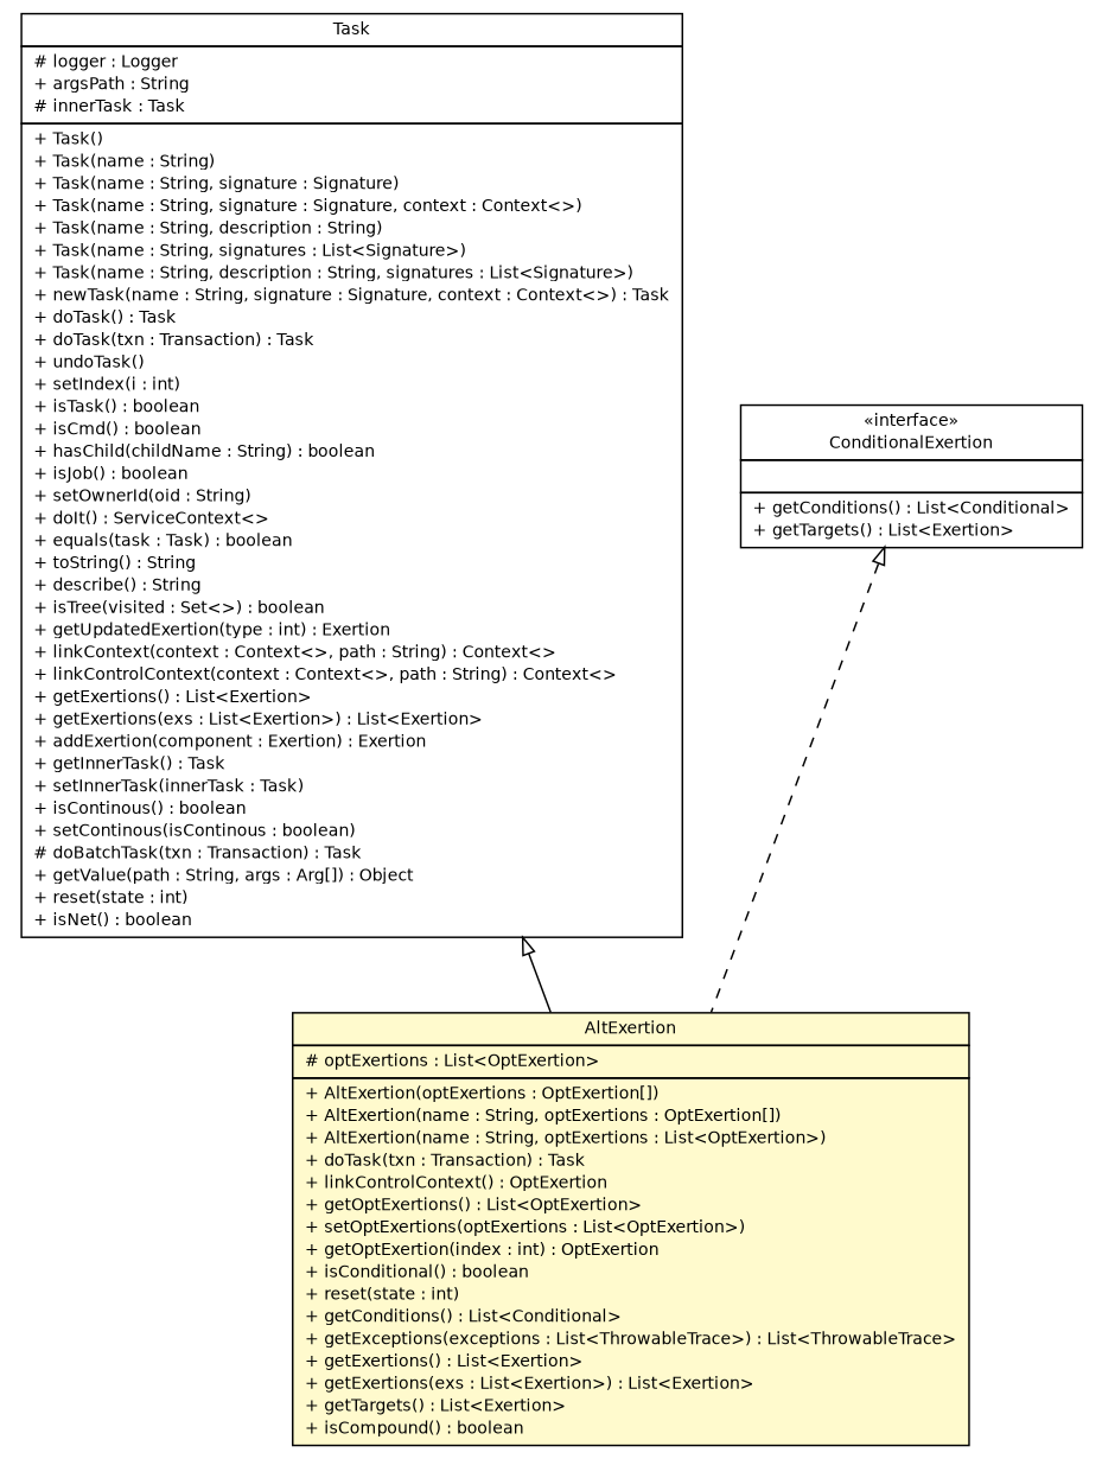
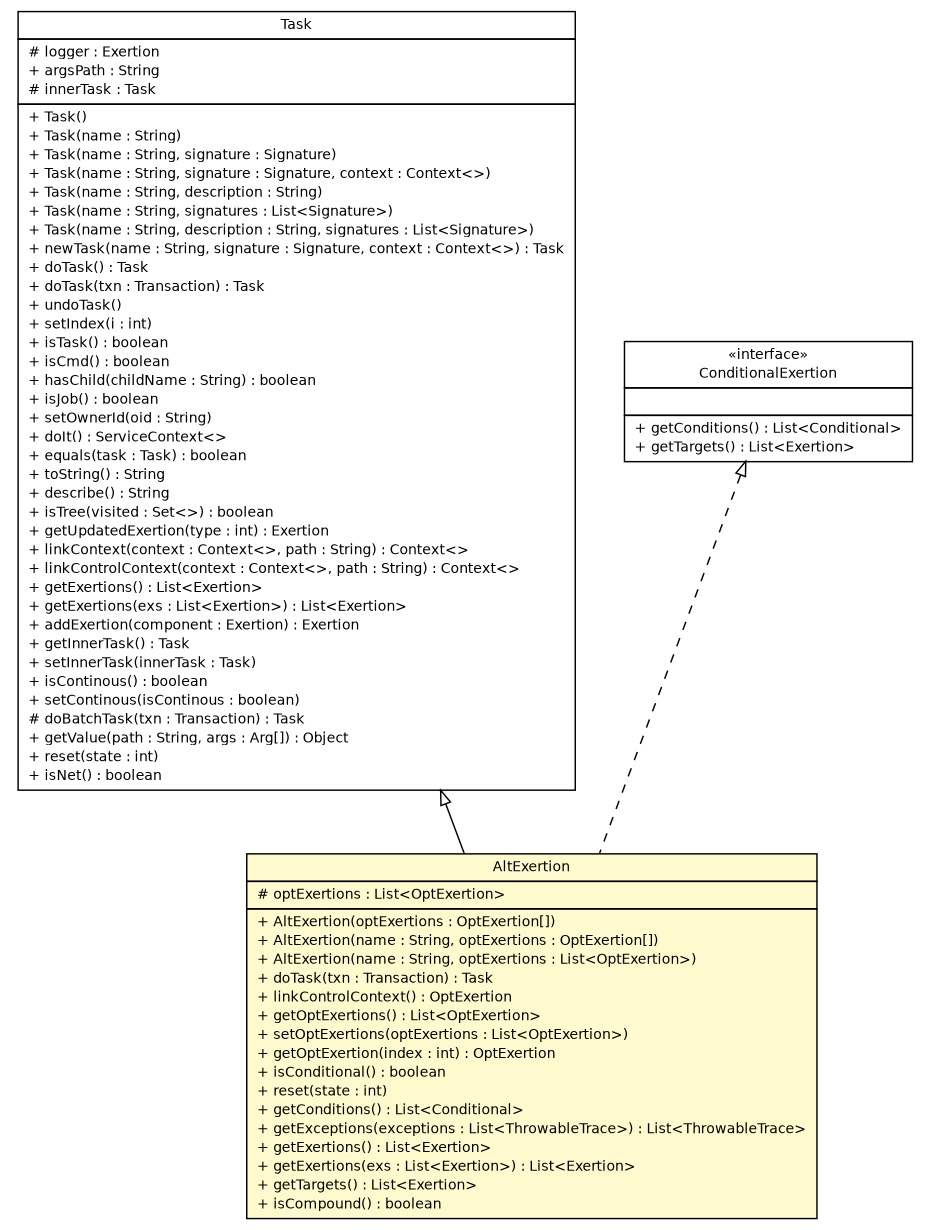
  digraph {
    nodesep=0.25
    ranksep=0.5
    node [fontcolor=black fontname=Helvetica fontsize=10.0 shape=plaintext]
    edge [arrowtail=empty dir=back fontname=Helvetica fontsize=10 headport=p labelfontname=Helvetica labelfontsize=10 tailport=p]
-   n1 [label=<<table title="sorcer.service.Task" border="0" cellborder="1" cellspacing="0" cellpadding="2" port="p" href="../../service/Task.html"> 		<tr><td><table border="0" cellspacing="0" cellpadding="1"> <tr><td align="center" balign="center"> Task </td></tr> 		</table></td></tr> 		<tr><td><table border="0" cellspacing="0" cellpadding="1"> <tr><td align="left" balign="left"> # logger : Logger </td></tr> <tr><td align="left" balign="left"> + argsPath : String </td></tr> <tr><td align="left" balign="left"> # innerTask : Task </td></tr> 		</table></td></tr> 		<tr><td><table border="0" cellspacing="0" cellpadding="1"> <tr><td align="left" balign="left"> + Task() </td></tr> <tr><td align="left" balign="left"> + Task(name : String) </td></tr> <tr><td align="left" balign="left"> + Task(name : String, signature : Signature) </td></tr> <tr><td align="left" balign="left"> + Task(name : String, signature : Signature, context : Context&lt;&gt;) </td></tr> <tr><td align="left" balign="left"> + Task(name : String, description : String) </td></tr> <tr><td align="left" balign="left"> + Task(name : String, signatures : List&lt;Signature&gt;) </td></tr> <tr><td align="left" balign="left"> + Task(name : String, description : String, signatures : List&lt;Signature&gt;) </td></tr> <tr><td align="left" balign="left"> + newTask(name : String, signature : Signature, context : Context&lt;&gt;) : Task </td></tr> <tr><td align="left" balign="left"> + doTask() : Task </td></tr> <tr><td align="left" balign="left"> + doTask(txn : Transaction) : Task </td></tr> <tr><td align="left" balign="left"> + undoTask() </td></tr> <tr><td align="left" balign="left"> + setIndex(i : int) </td></tr> <tr><td align="left" balign="left"> + isTask() : boolean </td></tr> <tr><td align="left" balign="left"> + isCmd() : boolean </td></tr> <tr><td align="left" balign="left"> + hasChild(childName : String) : boolean </td></tr> <tr><td align="left" balign="left"> + isJob() : boolean </td></tr> <tr><td align="left" balign="left"> + setOwnerId(oid : String) </td></tr> <tr><td align="left" balign="left"> + doIt() : ServiceContext&lt;&gt; </td></tr> <tr><td align="left" balign="left"> + equals(task : Task) : boolean </td></tr> <tr><td align="left" balign="left"> + toString() : String </td></tr> <tr><td align="left" balign="left"> + describe() : String </td></tr> <tr><td align="left" balign="left"> + isTree(visited : Set&lt;&gt;) : boolean </td></tr> <tr><td align="left" balign="left"> + getUpdatedExertion(type : int) : Exertion </td></tr> <tr><td align="left" balign="left"> + linkContext(context : Context&lt;&gt;, path : String) : Context&lt;&gt; </td></tr> <tr><td align="left" balign="left"> + linkControlContext(context : Context&lt;&gt;, path : String) : Context&lt;&gt; </td></tr> <tr><td align="left" balign="left"> + getExertions() : List&lt;Exertion&gt; </td></tr> <tr><td align="left" balign="left"> + getExertions(exs : List&lt;Exertion&gt;) : List&lt;Exertion&gt; </td></tr> <tr><td align="left" balign="left"> + addExertion(component : Exertion) : Exertion </td></tr> <tr><td align="left" balign="left"> + getInnerTask() : Task </td></tr> <tr><td align="left" balign="left"> + setInnerTask(innerTask : Task) </td></tr> <tr><td align="left" balign="left"> + isContinous() : boolean </td></tr> <tr><td align="left" balign="left"> + setContinous(isContinous : boolean) </td></tr> <tr><td align="left" balign="left"> # doBatchTask(txn : Transaction) : Task </td></tr> <tr><td align="left" balign="left"> + getValue(path : String, args : Arg[]) : Object </td></tr> <tr><td align="left" balign="left"> + reset(state : int) </td></tr> <tr><td align="left" balign="left"> + isNet() : boolean </td></tr> 		</table></td></tr> 		</table>>]
+   n1 [label=<<table title="sorcer.service.Task" border="0" cellborder="1" cellspacing="0" cellpadding="2" port="p" href="../../service/Task.html"> 		<tr><td><table border="0" cellspacing="0" cellpadding="1"> <tr><td align="center" balign="center"> Task </td></tr> 		</table></td></tr> 		<tr><td><table border="0" cellspacing="0" cellpadding="1"> <tr><td align="left" balign="left"> # logger : Exertion </td></tr> <tr><td align="left" balign="left"> + argsPath : String </td></tr> <tr><td align="left" balign="left"> # innerTask : Task </td></tr> 		</table></td></tr> 		<tr><td><table border="0" cellspacing="0" cellpadding="1"> <tr><td align="left" balign="left"> + Task() </td></tr> <tr><td align="left" balign="left"> + Task(name : String) </td></tr> <tr><td align="left" balign="left"> + Task(name : String, signature : Signature) </td></tr> <tr><td align="left" balign="left"> + Task(name : String, signature : Signature, context : Context&lt;&gt;) </td></tr> <tr><td align="left" balign="left"> + Task(name : String, description : String) </td></tr> <tr><td align="left" balign="left"> + Task(name : String, signatures : List&lt;Signature&gt;) </td></tr> <tr><td align="left" balign="left"> + Task(name : String, description : String, signatures : List&lt;Signature&gt;) </td></tr> <tr><td align="left" balign="left"> + newTask(name : String, signature : Signature, context : Context&lt;&gt;) : Task </td></tr> <tr><td align="left" balign="left"> + doTask() : Task </td></tr> <tr><td align="left" balign="left"> + doTask(txn : Transaction) : Task </td></tr> <tr><td align="left" balign="left"> + undoTask() </td></tr> <tr><td align="left" balign="left"> + setIndex(i : int) </td></tr> <tr><td align="left" balign="left"> + isTask() : boolean </td></tr> <tr><td align="left" balign="left"> + isCmd() : boolean </td></tr> <tr><td align="left" balign="left"> + hasChild(childName : String) : boolean </td></tr> <tr><td align="left" balign="left"> + isJob() : boolean </td></tr> <tr><td align="left" balign="left"> + setOwnerId(oid : String) </td></tr> <tr><td align="left" balign="left"> + doIt() : ServiceContext&lt;&gt; </td></tr> <tr><td align="left" balign="left"> + equals(task : Task) : boolean </td></tr> <tr><td align="left" balign="left"> + toString() : String </td></tr> <tr><td align="left" balign="left"> + describe() : String </td></tr> <tr><td align="left" balign="left"> + isTree(visited : Set&lt;&gt;) : boolean </td></tr> <tr><td align="left" balign="left"> + getUpdatedExertion(type : int) : Exertion </td></tr> <tr><td align="left" balign="left"> + linkContext(context : Context&lt;&gt;, path : String) : Context&lt;&gt; </td></tr> <tr><td align="left" balign="left"> + linkControlContext(context : Context&lt;&gt;, path : String) : Context&lt;&gt; </td></tr> <tr><td align="left" balign="left"> + getExertions() : List&lt;Exertion&gt; </td></tr> <tr><td align="left" balign="left"> + getExertions(exs : List&lt;Exertion&gt;) : List&lt;Exertion&gt; </td></tr> <tr><td align="left" balign="left"> + addExertion(component : Exertion) : Exertion </td></tr> <tr><td align="left" balign="left"> + getInnerTask() : Task </td></tr> <tr><td align="left" balign="left"> + setInnerTask(innerTask : Task) </td></tr> <tr><td align="left" balign="left"> + isContinous() : boolean </td></tr> <tr><td align="left" balign="left"> + setContinous(isContinous : boolean) </td></tr> <tr><td align="left" balign="left"> # doBatchTask(txn : Transaction) : Task </td></tr> <tr><td align="left" balign="left"> + getValue(path : String, args : Arg[]) : Object </td></tr> <tr><td align="left" balign="left"> + reset(state : int) </td></tr> <tr><td align="left" balign="left"> + isNet() : boolean </td></tr> 		</table></td></tr> 		</table>>]
    n2 [label=<<table title="sorcer.core.exertion.AltExertion" border="0" cellborder="1" cellspacing="0" cellpadding="2" port="p" bgcolor="lemonChiffon" href="./AltExertion.html"> 		<tr><td><table border="0" cellspacing="0" cellpadding="1"> <tr><td align="center" balign="center"> AltExertion </td></tr> 		</table></td></tr> 		<tr><td><table border="0" cellspacing="0" cellpadding="1"> <tr><td align="left" balign="left"> # optExertions : List&lt;OptExertion&gt; </td></tr> 		</table></td></tr> 		<tr><td><table border="0" cellspacing="0" cellpadding="1"> <tr><td align="left" balign="left"> + AltExertion(optExertions : OptExertion[]) </td></tr> <tr><td align="left" balign="left"> + AltExertion(name : String, optExertions : OptExertion[]) </td></tr> <tr><td align="left" balign="left"> + AltExertion(name : String, optExertions : List&lt;OptExertion&gt;) </td></tr> <tr><td align="left" balign="left"> + doTask(txn : Transaction) : Task </td></tr> <tr><td align="left" balign="left"> + linkControlContext() : OptExertion </td></tr> <tr><td align="left" balign="left"> + getOptExertions() : List&lt;OptExertion&gt; </td></tr> <tr><td align="left" balign="left"> + setOptExertions(optExertions : List&lt;OptExertion&gt;) </td></tr> <tr><td align="left" balign="left"> + getOptExertion(index : int) : OptExertion </td></tr> <tr><td align="left" balign="left"> + isConditional() : boolean </td></tr> <tr><td align="left" balign="left"> + reset(state : int) </td></tr> <tr><td align="left" balign="left"> + getConditions() : List&lt;Conditional&gt; </td></tr> <tr><td align="left" balign="left"> + getExceptions(exceptions : List&lt;ThrowableTrace&gt;) : List&lt;ThrowableTrace&gt; </td></tr> <tr><td align="left" balign="left"> + getExertions() : List&lt;Exertion&gt; </td></tr> <tr><td align="left" balign="left"> + getExertions(exs : List&lt;Exertion&gt;) : List&lt;Exertion&gt; </td></tr> <tr><td align="left" balign="left"> + getTargets() : List&lt;Exertion&gt; </td></tr> <tr><td align="left" balign="left"> + isCompound() : boolean </td></tr> 		</table></td></tr> 		</table>>]
    n3 [label=<<table title="sorcer.service.ConditionalExertion" border="0" cellborder="1" cellspacing="0" cellpadding="2" port="p" href="../../service/ConditionalExertion.html"> 		<tr><td><table border="0" cellspacing="0" cellpadding="1"> <tr><td align="center" balign="center"> &#171;interface&#187; </td></tr> <tr><td align="center" balign="center"> ConditionalExertion </td></tr> 		</table></td></tr> 		<tr><td><table border="0" cellspacing="0" cellpadding="1"> <tr><td align="left" balign="left">  </td></tr> 		</table></td></tr> 		<tr><td><table border="0" cellspacing="0" cellpadding="1"> <tr><td align="left" balign="left"> + getConditions() : List&lt;Conditional&gt; </td></tr> <tr><td align="left" balign="left"> + getTargets() : List&lt;Exertion&gt; </td></tr> 		</table></td></tr> 		</table>>]
    n1 -> n2
    n3 -> n2 [style=dashed]
  }
